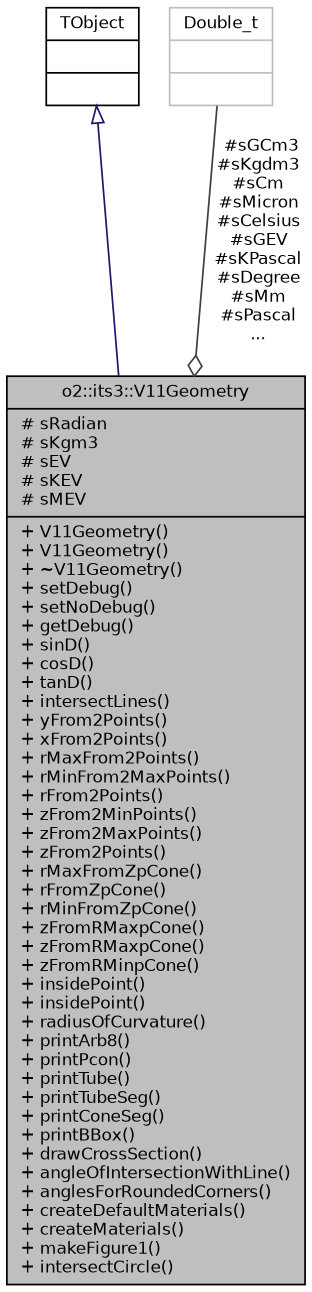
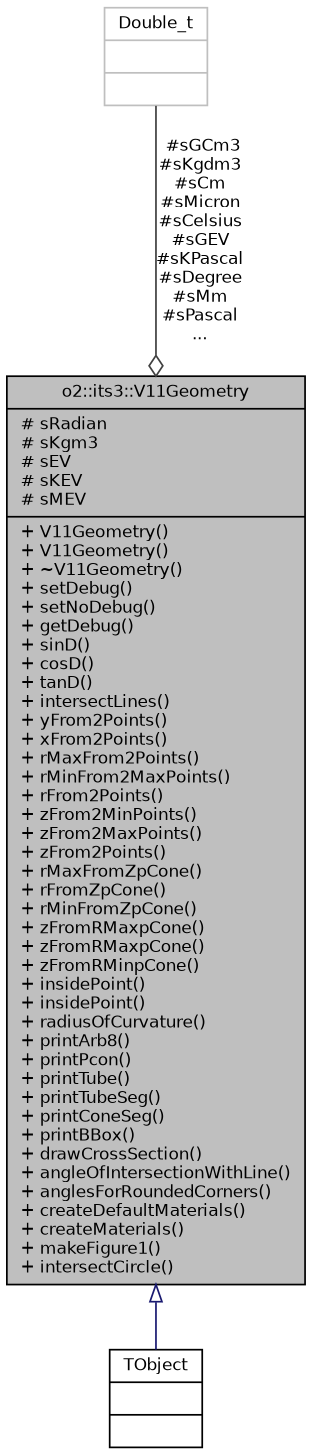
  digraph {
    node [color=black fontname=Helvetica fontsize=10 shape=record]
    edge [fontname=Helvetica fontsize=10 labelfontname=Helvetica labelfontsize=10 style=solid]
    n1 [fillcolor=grey75 fontcolor=black height=0.2 label="{o2::its3::V11Geometry\n|# sRadian\l# sKgm3\l# sEV\l# sKEV\l# sMEV\l|+ V11Geometry()\l+ V11Geometry()\l+ ~V11Geometry()\l+ setDebug()\l+ setNoDebug()\l+ getDebug()\l+ sinD()\l+ cosD()\l+ tanD()\l+ intersectLines()\l+ yFrom2Points()\l+ xFrom2Points()\l+ rMaxFrom2Points()\l+ rMinFrom2MaxPoints()\l+ rFrom2Points()\l+ zFrom2MinPoints()\l+ zFrom2MaxPoints()\l+ zFrom2Points()\l+ rMaxFromZpCone()\l+ rFromZpCone()\l+ rMinFromZpCone()\l+ zFromRMaxpCone()\l+ zFromRMaxpCone()\l+ zFromRMinpCone()\l+ insidePoint()\l+ insidePoint()\l+ radiusOfCurvature()\l+ printArb8()\l+ printPcon()\l+ printTube()\l+ printTubeSeg()\l+ printConeSeg()\l+ printBBox()\l+ drawCrossSection()\l+ angleOfIntersectionWithLine()\l+ anglesForRoundedCorners()\l+ createDefaultMaterials()\l+ createMaterials()\l+ makeFigure1()\l+ intersectCircle()\l}" style=filled width=0.4]
    n2 [height=0.2 label="{TObject\n||}" width=0.4]
    n3 [color=grey75 height=0.2 label="{Double_t\n||}" width=0.4]
-   n2 -> n1 [arrowtail=onormal color=midnightblue dir=back]
+   n1 -> n2 [arrowtail=onormal color=midnightblue dir=back]
    n3 -> n1 [arrowhead=odiamond color=grey25 label=" #sGCm3\n#sKgdm3\n#sCm\n#sMicron\n#sCelsius\n#sGEV\n#sKPascal\n#sDegree\n#sMm\n#sPascal\n..."]
  }
